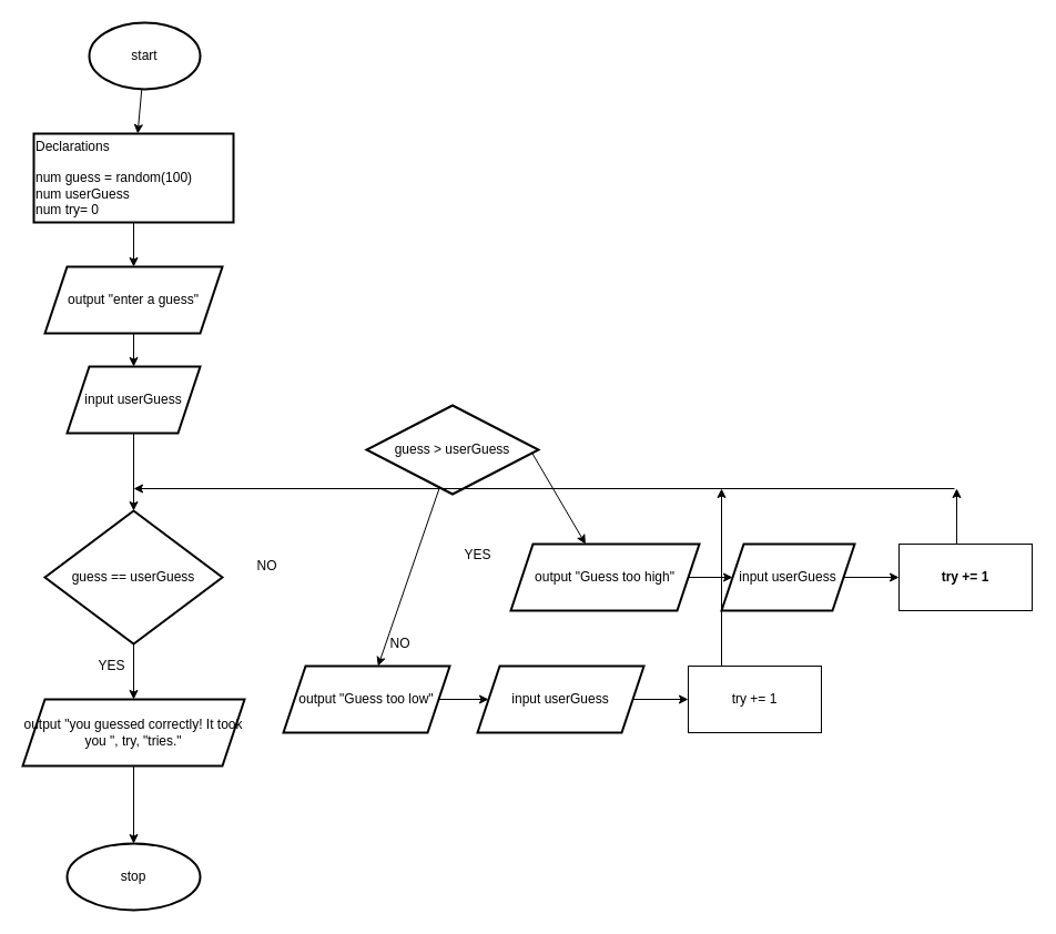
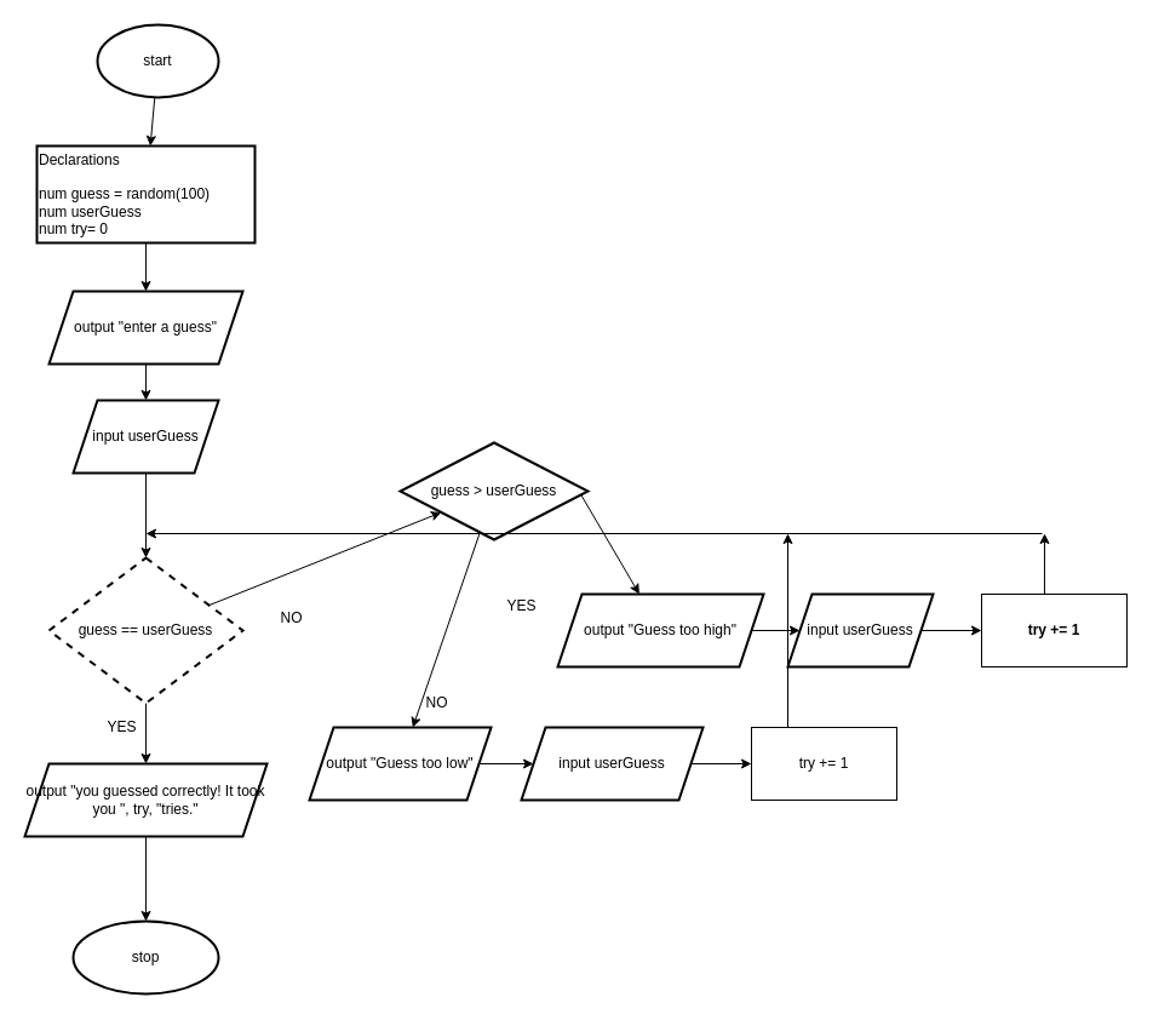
  <mxCell id="0" />
  <mxCell id="1" parent="0" />
  <mxCell id="2" value="" style="edgeStyle=none;html=1;" edge="1" parent="1" source="3" target="5"><mxGeometry relative="1" as="geometry" /></mxCell>
  <mxCell id="3" value="start" style="strokeWidth=2;html=1;shape=mxgraph.flowchart.start_1;whiteSpace=wrap;" vertex="1" parent="1"><mxGeometry x="80" y="20" width="100" height="60" as="geometry" /></mxCell>
  <mxCell id="4" value="" style="edgeStyle=none;html=1;" edge="1" parent="1" source="5" target="7"><mxGeometry relative="1" as="geometry" /></mxCell>
  <mxCell id="5" value="Declarations&lt;br&gt;&lt;br&gt;num guess = random(100)&lt;br&gt;num userGuess&lt;br&gt;num try= 0" style="whiteSpace=wrap;html=1;strokeWidth=2;align=left;" vertex="1" parent="1"><mxGeometry x="30" y="120" width="180" height="80" as="geometry" /></mxCell>
  <mxCell id="6" value="" style="edgeStyle=none;html=1;" edge="1" parent="1" source="7" target="9"><mxGeometry relative="1" as="geometry" /></mxCell>
  <mxCell id="7" value="output &quot;enter a guess&quot;" style="shape=parallelogram;perimeter=parallelogramPerimeter;whiteSpace=wrap;html=1;fixedSize=1;align=center;strokeWidth=2;" vertex="1" parent="1"><mxGeometry x="40" y="240" width="160" height="60" as="geometry" /></mxCell>
  <mxCell id="8" value="" style="edgeStyle=none;html=1;" edge="1" parent="1" source="9" target="12"><mxGeometry relative="1" as="geometry" /></mxCell>
  <mxCell id="9" value="input userGuess" style="shape=parallelogram;perimeter=parallelogramPerimeter;whiteSpace=wrap;html=1;fixedSize=1;strokeWidth=2;" vertex="1" parent="1"><mxGeometry x="60" y="330" width="120" height="60" as="geometry" /></mxCell>
  <mxCell id="10" value="" style="edgeStyle=none;html=1;" edge="1" parent="1" source="12" target="14"><mxGeometry relative="1" as="geometry" /></mxCell>
- <mxCell id="12" value="guess == userGuess" style="rhombus;whiteSpace=wrap;html=1;strokeWidth=2;" vertex="1" parent="1"><mxGeometry x="40" y="460" width="160" height="120" as="geometry" /></mxCell>
+ <mxCell id="11" value="" style="edgeStyle=none;html=1;" edge="1" parent="1" source="12" target="19"><mxGeometry relative="1" as="geometry" /></mxCell>
+ <mxCell id="12" value="guess == userGuess" style="rhombus;whiteSpace=wrap;html=1;strokeWidth=2;dashed=1;" vertex="1" parent="1"><mxGeometry x="40" y="460" width="160" height="120" as="geometry" /></mxCell>
  <mxCell id="13" value="" style="edgeStyle=none;html=1;" edge="1" parent="1" source="14" target="15"><mxGeometry relative="1" as="geometry" /></mxCell>
  <mxCell id="14" value="output &quot;you guessed correctly! It took you &quot;, try, &quot;tries.&quot;" style="shape=parallelogram;perimeter=parallelogramPerimeter;whiteSpace=wrap;html=1;fixedSize=1;strokeWidth=2;" vertex="1" parent="1"><mxGeometry x="20" y="630" width="200" height="60" as="geometry" /></mxCell>
  <mxCell id="15" value="stop" style="ellipse;whiteSpace=wrap;html=1;strokeWidth=2;" vertex="1" parent="1"><mxGeometry x="60" y="760" width="120" height="60" as="geometry" /></mxCell>
  <mxCell id="16" value="YES" style="text;html=1;align=center;verticalAlign=middle;resizable=0;points=[];autosize=1;strokeColor=none;fillColor=none;" vertex="1" parent="1"><mxGeometry x="80" y="590" width="40" height="20" as="geometry" /></mxCell>
  <mxCell id="17" value="" style="edgeStyle=none;html=1;exitX=0.953;exitY=0.504;exitDx=0;exitDy=0;exitPerimeter=0;" edge="1" parent="1" source="19" target="22"><mxGeometry relative="1" as="geometry"><mxPoint x="530" y="520" as="sourcePoint" /></mxGeometry></mxCell>
  <mxCell id="18" value="" style="edgeStyle=none;html=1;" edge="1" parent="1" source="19" target="28"><mxGeometry relative="1" as="geometry" /></mxCell>
  <mxCell id="19" value="guess &amp;gt; userGuess" style="rhombus;whiteSpace=wrap;html=1;strokeWidth=2;" vertex="1" parent="1"><mxGeometry x="330" y="365" width="155" height="80" as="geometry" /></mxCell>
  <mxCell id="20" value="NO" style="text;html=1;align=center;verticalAlign=middle;resizable=0;points=[];autosize=1;strokeColor=none;fillColor=none;" vertex="1" parent="1"><mxGeometry x="225" y="500" width="30" height="20" as="geometry" /></mxCell>
  <mxCell id="21" value="" style="edgeStyle=none;html=1;" edge="1" parent="1" source="22" target="25"><mxGeometry relative="1" as="geometry" /></mxCell>
  <mxCell id="22" value="output &quot;Guess too high&quot;" style="shape=parallelogram;perimeter=parallelogramPerimeter;whiteSpace=wrap;html=1;fixedSize=1;strokeWidth=2;" vertex="1" parent="1"><mxGeometry x="460" y="490" width="170" height="60" as="geometry" /></mxCell>
  <mxCell id="23" value="YES" style="text;html=1;align=center;verticalAlign=middle;resizable=0;points=[];autosize=1;strokeColor=none;fillColor=none;" vertex="1" parent="1"><mxGeometry x="410" y="490" width="40" height="20" as="geometry" /></mxCell>
  <mxCell id="24" value="" style="edgeStyle=none;html=1;" edge="1" parent="1" source="25" target="33"><mxGeometry relative="1" as="geometry" /></mxCell>
  <mxCell id="25" value="input userGuess" style="shape=parallelogram;perimeter=parallelogramPerimeter;whiteSpace=wrap;html=1;fixedSize=1;strokeWidth=2;" vertex="1" parent="1"><mxGeometry x="650" y="490" width="120" height="60" as="geometry" /></mxCell>
  <mxCell id="26" value="" style="endArrow=classic;html=1;" edge="1" parent="1"><mxGeometry width="50" height="50" relative="1" as="geometry"><mxPoint x="860" y="440" as="sourcePoint" /><mxPoint x="120" y="440" as="targetPoint" /></mxGeometry></mxCell>
  <mxCell id="27" value="" style="edgeStyle=none;html=1;" edge="1" parent="1" source="28" target="30"><mxGeometry relative="1" as="geometry" /></mxCell>
  <mxCell id="28" value="output &quot;Guess too low&quot;" style="shape=parallelogram;perimeter=parallelogramPerimeter;whiteSpace=wrap;html=1;fixedSize=1;strokeWidth=2;" vertex="1" parent="1"><mxGeometry x="255" y="600" width="150" height="60" as="geometry" /></mxCell>
  <mxCell id="29" style="edgeStyle=none;html=1;exitX=1;exitY=0.5;exitDx=0;exitDy=0;" edge="1" parent="1" source="30"><mxGeometry relative="1" as="geometry"><mxPoint x="620" y="630" as="targetPoint" /></mxGeometry></mxCell>
  <mxCell id="30" value="input userGuess" style="shape=parallelogram;perimeter=parallelogramPerimeter;whiteSpace=wrap;html=1;fixedSize=1;strokeWidth=2;" vertex="1" parent="1"><mxGeometry x="430" y="600" width="150" height="60" as="geometry" /></mxCell>
  <mxCell id="31" value="" style="endArrow=classic;html=1;" edge="1" parent="1"><mxGeometry width="50" height="50" relative="1" as="geometry"><mxPoint x="650" y="600" as="sourcePoint" /><mxPoint x="650" y="440" as="targetPoint" /></mxGeometry></mxCell>
  <mxCell id="32" value="NO" style="text;html=1;align=center;verticalAlign=middle;resizable=0;points=[];autosize=1;strokeColor=none;fillColor=none;" vertex="1" parent="1"><mxGeometry x="345" y="570" width="30" height="20" as="geometry" /></mxCell>
  <mxCell id="33" value="try += 1" style="whiteSpace=wrap;html=1;fontStyle=1" vertex="1" parent="1"><mxGeometry x="810" y="490" width="120" height="60" as="geometry" /></mxCell>
  <mxCell id="34" value="try += 1" style="whiteSpace=wrap;html=1;" vertex="1" parent="1"><mxGeometry x="620" y="600" width="120" height="60" as="geometry" /></mxCell>
  <mxCell id="35" value="" style="endArrow=classic;html=1;exitX=0.433;exitY=0.006;exitDx=0;exitDy=0;exitPerimeter=0;" edge="1" parent="1" source="33"><mxGeometry width="50" height="50" relative="1" as="geometry"><mxPoint x="400" y="560" as="sourcePoint" /><mxPoint x="862" y="440" as="targetPoint" /></mxGeometry></mxCell>
